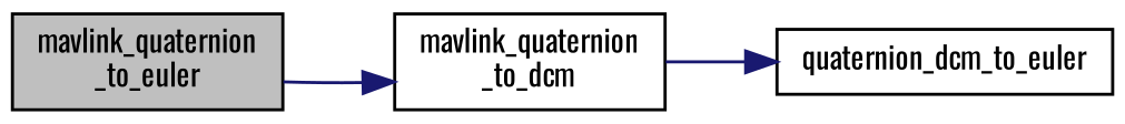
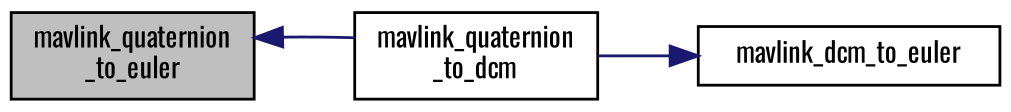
  digraph {
    fontname=Oswald
    rankdir=LR
    node [color=black fillcolor=white fontname=Oswald fontsize=10 shape=record style=filled]
    edge [color=midnightblue fontname=Oswald fontsize=10 labelfontname=Helvetica labelfontsize=10 style=solid]
    n1 [fillcolor=grey75 fontcolor=black height=0.2 label="mavlink_quaternion\l_to_euler" width=0.4]
    n2 [height=0.2 label="mavlink_quaternion\l_to_dcm" width=0.4]
-   n3 [height=0.2 label=quaternion_dcm_to_euler width=0.4]
-   n1 -> n2
+   n3 [height=0.2 label=mavlink_dcm_to_euler width=0.4]
+   n2 -> n1
    n2 -> n3
  }
